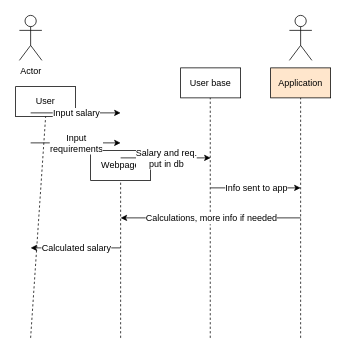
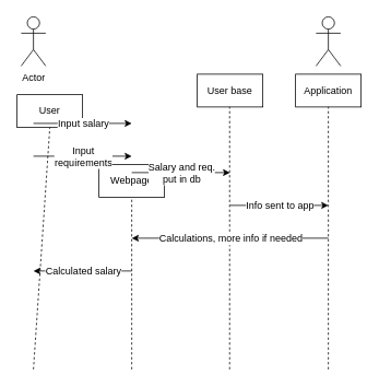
  <mxCell id="0" />
  <mxCell id="1" parent="0" />
  <mxCell id="2" value="Actor" style="shape=umlActor;verticalLabelPosition=bottom;labelBackgroundColor=#ffffff;verticalAlign=top;html=1;outlineConnect=0;" vertex="1" parent="1"><mxGeometry x="25" y="20" width="30" height="60" as="geometry" /></mxCell>
  <mxCell id="3" value="Actor" style="shape=umlActor;verticalLabelPosition=bottom;labelBackgroundColor=#ffffff;verticalAlign=top;html=1;outlineConnect=0;" vertex="1" parent="1"><mxGeometry x="385" y="20" width="30" height="60" as="geometry" /></mxCell>
  <mxCell id="4" value="User" style="rounded=0;whiteSpace=wrap;html=1;direction=west;" vertex="1" parent="1"><mxGeometry x="20" y="115" width="80" height="40" as="geometry" /></mxCell>
- <mxCell id="5" value="Application" style="rounded=0;whiteSpace=wrap;html=1;fillColor=#ffe6cc;" vertex="1" parent="1"><mxGeometry x="360" y="90" width="80" height="40" as="geometry" /></mxCell>
+ <mxCell id="5" value="Application" style="rounded=0;whiteSpace=wrap;html=1;" vertex="1" parent="1"><mxGeometry x="360" y="90" width="80" height="40" as="geometry" /></mxCell>
  <mxCell id="6" value="Webpage" style="rounded=0;whiteSpace=wrap;html=1;" vertex="1" parent="1"><mxGeometry x="120" y="200" width="80" height="40" as="geometry" /></mxCell>
  <mxCell id="7" value="User base" style="rounded=0;whiteSpace=wrap;html=1;" vertex="1" parent="1"><mxGeometry x="240" y="90" width="80" height="40" as="geometry" /></mxCell>
  <mxCell id="8" value="" style="endArrow=none;dashed=1;html=1;entryX=0.5;entryY=0;entryDx=0;entryDy=0;" edge="1" parent="1" target="4"><mxGeometry width="50" height="50" relative="1" as="geometry"><mxPoint x="40" y="450" as="sourcePoint" /><mxPoint x="50" y="150" as="targetPoint" /></mxGeometry></mxCell>
  <mxCell id="9" value="" style="endArrow=none;dashed=1;html=1;entryX=0.5;entryY=1;entryDx=0;entryDy=0;" edge="1" parent="1" target="6"><mxGeometry width="50" height="50" relative="1" as="geometry"><mxPoint x="160" y="450" as="sourcePoint" /><mxPoint x="200" y="140" as="targetPoint" /></mxGeometry></mxCell>
  <mxCell id="10" value="" style="endArrow=none;dashed=1;html=1;entryX=0.5;entryY=1;entryDx=0;entryDy=0;" edge="1" parent="1"><mxGeometry width="50" height="50" relative="1" as="geometry"><mxPoint x="279.5" y="450" as="sourcePoint" /><mxPoint x="279.5" y="130" as="targetPoint" /></mxGeometry></mxCell>
  <mxCell id="11" value="" style="endArrow=none;dashed=1;html=1;entryX=0.5;entryY=1;entryDx=0;entryDy=0;" edge="1" parent="1"><mxGeometry width="50" height="50" relative="1" as="geometry"><mxPoint x="400" y="450" as="sourcePoint" /><mxPoint x="400" y="130" as="targetPoint" /></mxGeometry></mxCell>
  <mxCell id="12" value="" style="endArrow=classic;html=1;" edge="1" parent="1"><mxGeometry width="50" height="50" relative="1" as="geometry"><mxPoint x="40" y="150" as="sourcePoint" /><mxPoint x="160" y="150" as="targetPoint" /></mxGeometry></mxCell>
  <mxCell id="13" value="Input salary&lt;br&gt;" style="text;html=1;resizable=0;points=[];align=center;verticalAlign=middle;labelBackgroundColor=#ffffff;" vertex="1" connectable="0" parent="12"><mxGeometry x="-0.333" y="2" relative="1" as="geometry"><mxPoint x="20" y="2" as="offset" /></mxGeometry></mxCell>
  <mxCell id="14" value="" style="endArrow=classic;html=1;" edge="1" parent="1"><mxGeometry width="50" height="50" relative="1" as="geometry"><mxPoint x="160" y="210" as="sourcePoint" /><mxPoint x="280" y="210" as="targetPoint" /></mxGeometry></mxCell>
  <mxCell id="15" value="Salary and req.&lt;br&gt;put in db&lt;br&gt;" style="text;html=1;resizable=0;points=[];align=center;verticalAlign=middle;labelBackgroundColor=#ffffff;" vertex="1" connectable="0" parent="14"><mxGeometry x="-0.267" y="1" relative="1" as="geometry"><mxPoint x="16" y="1" as="offset" /></mxGeometry></mxCell>
  <mxCell id="16" value="" style="endArrow=classic;html=1;" edge="1" parent="1"><mxGeometry width="50" height="50" relative="1" as="geometry"><mxPoint x="280" y="250" as="sourcePoint" /><mxPoint x="400" y="250" as="targetPoint" /></mxGeometry></mxCell>
  <mxCell id="17" value="Info sent to app" style="text;html=1;resizable=0;points=[];align=center;verticalAlign=middle;labelBackgroundColor=#ffffff;" vertex="1" connectable="0" parent="16"><mxGeometry x="-0.333" y="-1" relative="1" as="geometry"><mxPoint x="20" y="-1" as="offset" /></mxGeometry></mxCell>
  <mxCell id="18" value="" style="endArrow=classic;html=1;" edge="1" parent="1"><mxGeometry width="50" height="50" relative="1" as="geometry"><mxPoint x="400" y="290" as="sourcePoint" /><mxPoint x="160" y="290" as="targetPoint" /></mxGeometry></mxCell>
  <mxCell id="19" value="Calculations, more info if needed" style="text;html=1;resizable=0;points=[];align=center;verticalAlign=middle;labelBackgroundColor=#ffffff;" vertex="1" connectable="0" parent="18"><mxGeometry x="0.267" y="1" relative="1" as="geometry"><mxPoint x="32" y="-1" as="offset" /></mxGeometry></mxCell>
  <mxCell id="20" value="" style="endArrow=classic;html=1;" edge="1" parent="1"><mxGeometry width="50" height="50" relative="1" as="geometry"><mxPoint x="160" y="330" as="sourcePoint" /><mxPoint x="40" y="330" as="targetPoint" /></mxGeometry></mxCell>
  <mxCell id="21" value="Calculated salary" style="text;html=1;resizable=0;points=[];align=center;verticalAlign=middle;labelBackgroundColor=#ffffff;" vertex="1" connectable="0" parent="20"><mxGeometry x="0.25" y="-2" relative="1" as="geometry"><mxPoint x="15" y="2" as="offset" /></mxGeometry></mxCell>
  <mxCell id="22" value="" style="endArrow=classic;html=1;" edge="1" parent="1"><mxGeometry width="50" height="50" relative="1" as="geometry"><mxPoint x="40" y="190" as="sourcePoint" /><mxPoint x="160" y="190" as="targetPoint" /></mxGeometry></mxCell>
  <mxCell id="23" value="Input &lt;br&gt;requirements&lt;br&gt;" style="text;html=1;resizable=0;points=[];align=center;verticalAlign=middle;labelBackgroundColor=#ffffff;" vertex="1" connectable="0" parent="22"><mxGeometry x="-0.383" relative="1" as="geometry"><mxPoint x="23" as="offset" /></mxGeometry></mxCell>
